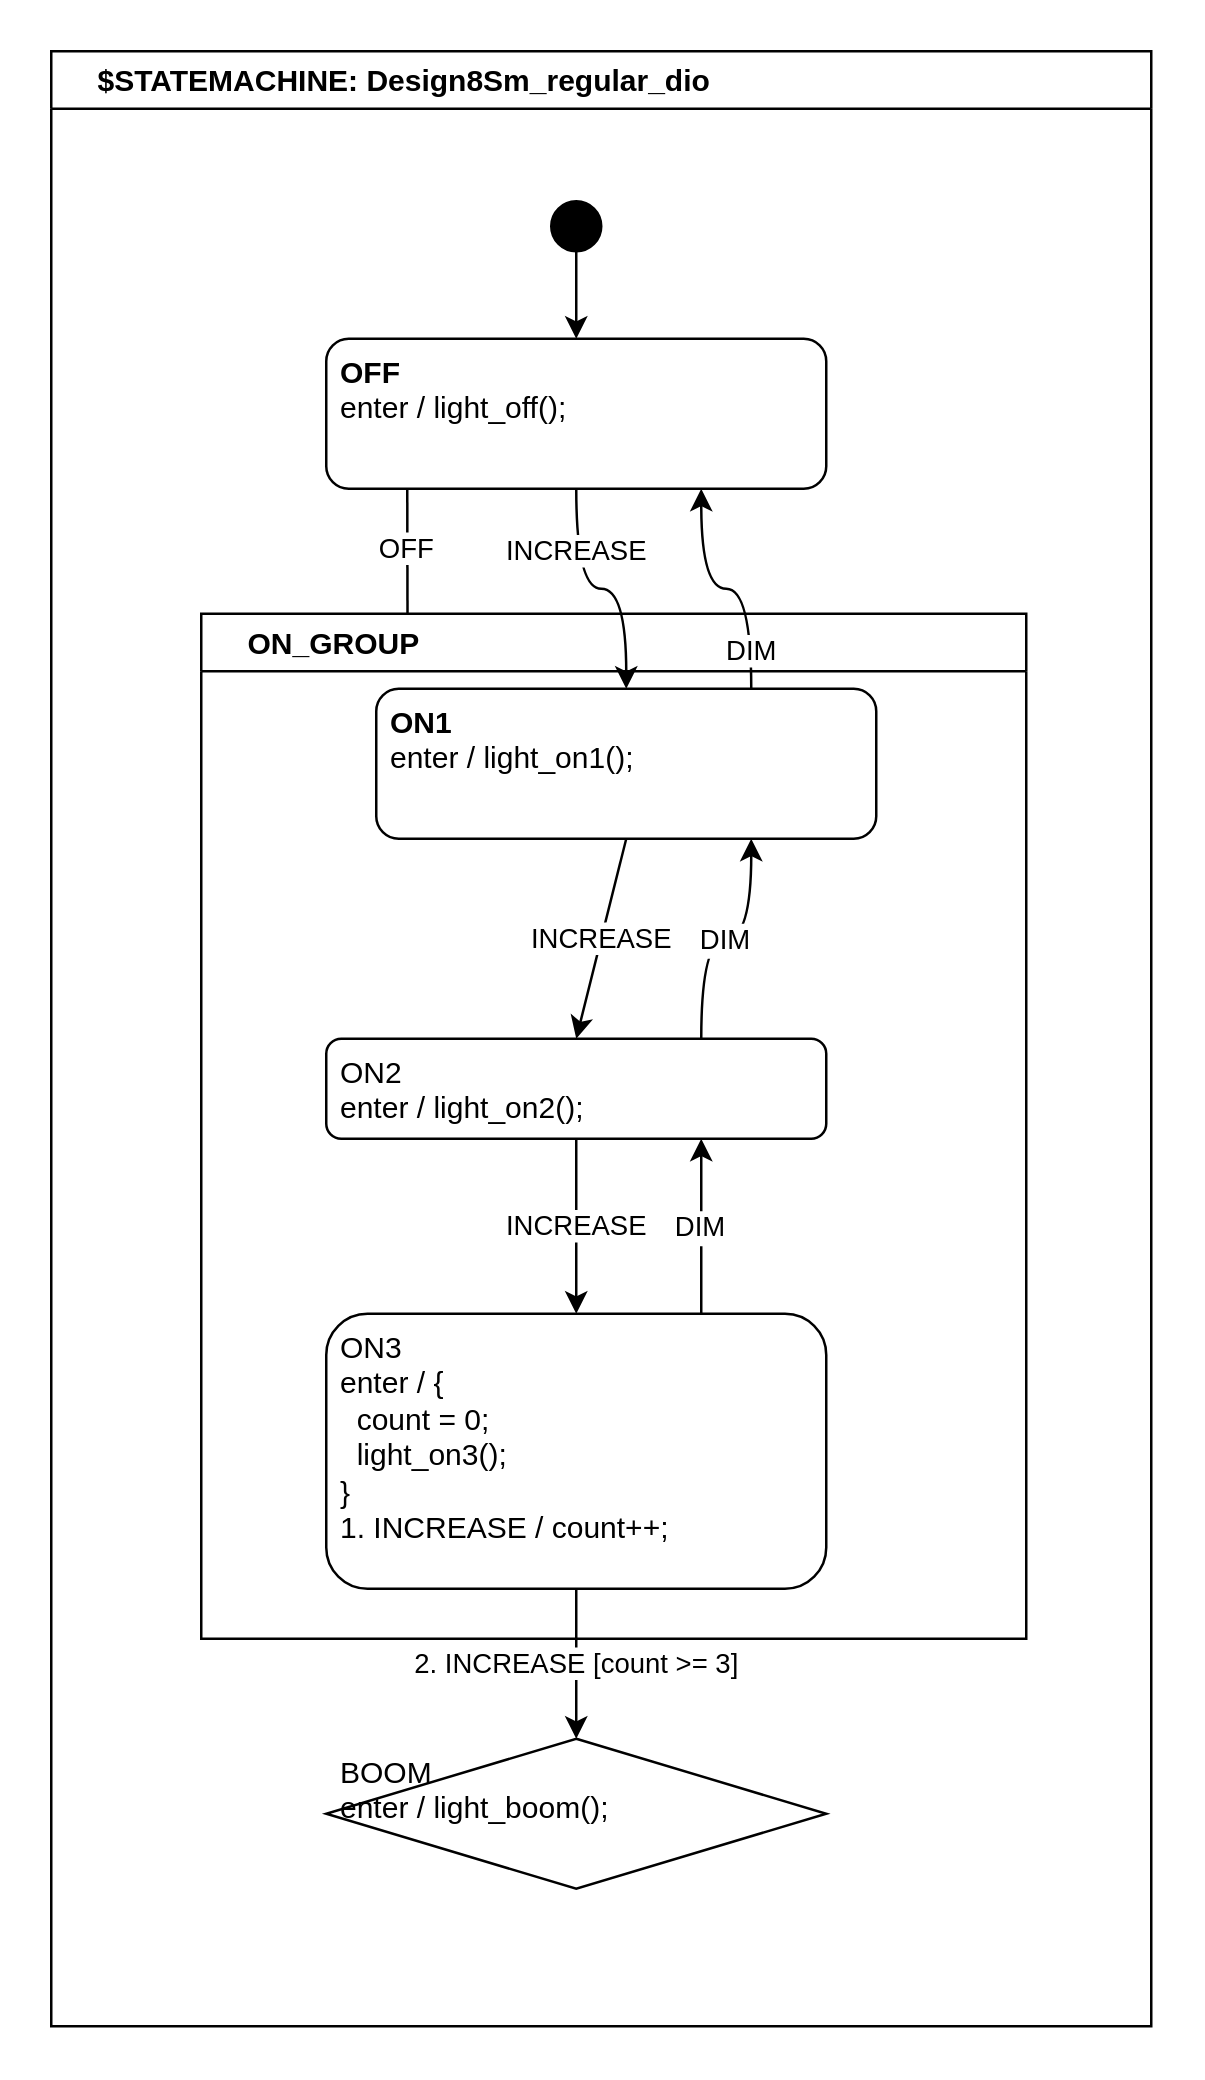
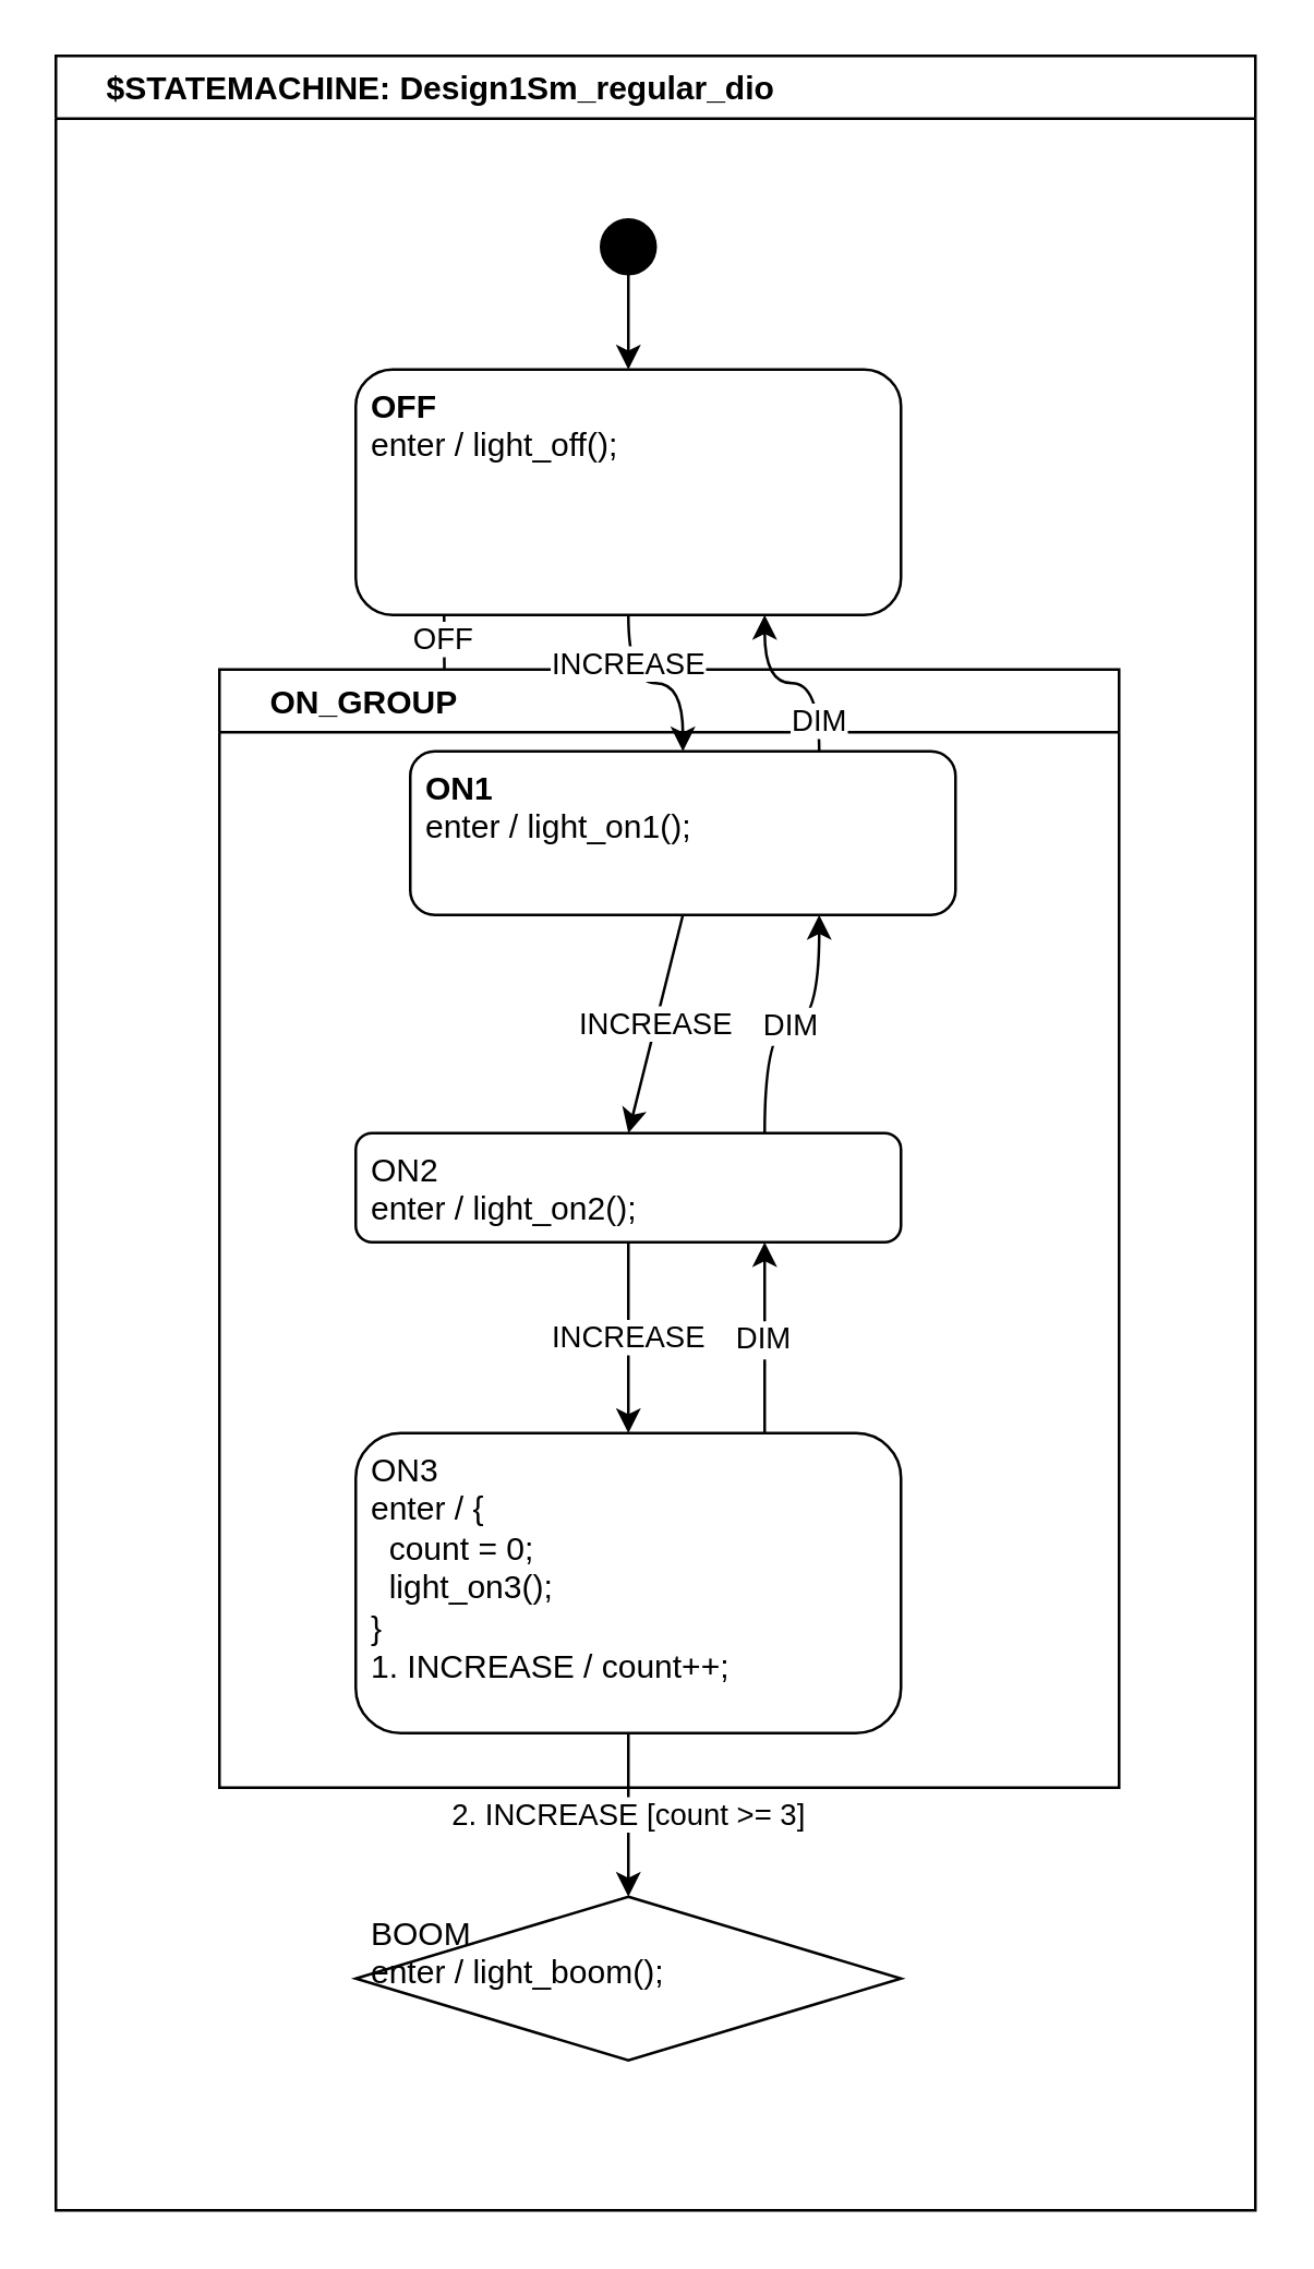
  <mxCell id="0" />
  <mxCell id="1" parent="0" />
- <mxCell id="2" value="$STATEMACHINE: Design8Sm_regular_dio" style="swimlane;fontStyle=1;align=left;spacingLeft=17;" parent="1" vertex="1"><mxGeometry x="20" y="20" width="440" height="790" as="geometry"><mxRectangle x="10" y="10" width="230" height="100" as="alternateBounds" /></mxGeometry></mxCell>
+ <mxCell id="2" value="$STATEMACHINE: Design1Sm_regular_dio" style="swimlane;fontStyle=1;align=left;spacingLeft=17;" parent="1" vertex="1"><mxGeometry x="20" y="20" width="440" height="790" as="geometry"><mxRectangle x="10" y="10" width="230" height="100" as="alternateBounds" /></mxGeometry></mxCell>
  <mxCell id="3" value="OFF" style="edgeStyle=none;html=1;exitX=0.25;exitY=0;exitDx=0;exitDy=0;entryX=0.162;entryY=0.98;entryDx=0;entryDy=0;entryPerimeter=0;endArrow=none;" parent="2" source="4" target="13" edge="1"><mxGeometry relative="1" as="geometry" /></mxCell>
  <mxCell id="4" value="ON_GROUP" style="swimlane;fontStyle=1;align=left;spacingLeft=17;" parent="2" vertex="1"><mxGeometry x="60" y="225" width="330" height="410" as="geometry"><mxRectangle x="65" y="230" width="140" height="40" as="alternateBounds" /></mxGeometry></mxCell>
  <mxCell id="5" value="INCREASE" style="rounded=0;orthogonalLoop=1;jettySize=auto;html=1;exitX=0.5;exitY=1;exitDx=0;exitDy=0;entryX=0.5;entryY=0;entryDx=0;entryDy=0;fontColor=default;" parent="4" source="6" target="9" edge="1"><mxGeometry relative="1" as="geometry" /></mxCell>
  <mxCell id="6" value="&lt;div&gt;&lt;b&gt;ON1&lt;/b&gt;&lt;/div&gt;&lt;div&gt;enter / light_on1();&lt;/div&gt;" style="rounded=1;whiteSpace=wrap;html=1;verticalAlign=top;align=left;spacingLeft=4;" parent="4" vertex="1"><mxGeometry x="70" y="30" width="200" height="60" as="geometry" /></mxCell>
  <mxCell id="7" value="INCREASE" style="edgeStyle=orthogonalEdgeStyle;curved=1;rounded=0;orthogonalLoop=1;jettySize=auto;html=1;entryX=0.5;entryY=0;entryDx=0;entryDy=0;fontColor=default;" parent="4" source="9" target="11" edge="1"><mxGeometry relative="1" as="geometry" /></mxCell>
  <mxCell id="8" value="DIM" style="edgeStyle=orthogonalEdgeStyle;curved=1;rounded=0;orthogonalLoop=1;jettySize=auto;exitX=0.75;exitY=0;exitDx=0;exitDy=0;entryX=0.75;entryY=1;entryDx=0;entryDy=0;fontColor=default;" parent="4" source="9" target="6" edge="1"><mxGeometry relative="1" as="geometry" /></mxCell>
  <mxCell id="9" value="&lt;div&gt;&lt;span&gt;ON2&lt;/span&gt;&lt;/div&gt;&lt;div&gt;&lt;span&gt;enter / light_on2();&lt;/span&gt;&lt;/div&gt;" style="rounded=1;whiteSpace=wrap;html=1;verticalAlign=top;align=left;spacingLeft=4;fontStyle=0" parent="4" vertex="1"><mxGeometry x="50" y="170" width="200" height="40" as="geometry" /></mxCell>
  <mxCell id="10" value="DIM" style="edgeStyle=orthogonalEdgeStyle;curved=1;rounded=0;orthogonalLoop=1;jettySize=auto;exitX=0.75;exitY=0;exitDx=0;exitDy=0;entryX=0.75;entryY=1;entryDx=0;entryDy=0;fontColor=default;comic=0;" parent="4" source="11" target="9" edge="1"><mxGeometry relative="1" as="geometry" /></mxCell>
  <mxCell id="11" value="&lt;div&gt;ON3&lt;/div&gt;&lt;div&gt;enter / {&lt;/div&gt;&lt;div&gt;&amp;nbsp; count = 0;&lt;/div&gt;&lt;div&gt;&amp;nbsp; light_on3();&lt;/div&gt;&lt;div&gt;}&lt;/div&gt;&lt;div&gt;1. INCREASE / count++;&lt;/div&gt;" style="rounded=1;whiteSpace=wrap;html=1;verticalAlign=top;align=left;spacingLeft=4;fontStyle=0" parent="4" vertex="1"><mxGeometry x="50" y="280" width="200" height="110" as="geometry" /></mxCell>
  <mxCell id="12" value="INCREASE" style="edgeStyle=orthogonalEdgeStyle;curved=1;rounded=0;orthogonalLoop=1;jettySize=auto;html=1;entryX=0.5;entryY=0;entryDx=0;entryDy=0;fontColor=default;" parent="2" source="13" target="6" edge="1"><mxGeometry x="-0.5" relative="1" as="geometry"><mxPoint as="offset" /></mxGeometry></mxCell>
- <mxCell id="13" value="&lt;div&gt;&lt;b&gt;OFF&lt;/b&gt;&lt;/div&gt;&lt;div&gt;enter / light_off();&lt;/div&gt;" style="rounded=1;whiteSpace=wrap;html=1;verticalAlign=top;align=left;spacingLeft=4;" parent="2" vertex="1"><mxGeometry x="110" y="115" width="200" height="60" as="geometry" /></mxCell>
+ <mxCell id="13" value="&lt;div&gt;&lt;b&gt;OFF&lt;/b&gt;&lt;/div&gt;&lt;div&gt;enter / light_off();&lt;/div&gt;" style="rounded=1;whiteSpace=wrap;html=1;verticalAlign=top;align=left;spacingLeft=4;" parent="2" vertex="1"><mxGeometry x="110" y="115" width="200" height="90" as="geometry" /></mxCell>
  <mxCell id="14" value="" style="edgeStyle=orthogonalEdgeStyle;curved=1;rounded=0;comic=0;orthogonalLoop=1;jettySize=auto;html=0;fontColor=default;" parent="2" source="15" target="13" edge="1"><mxGeometry relative="1" as="geometry" /></mxCell>
  <mxCell id="15" value="$initial_state" style="ellipse;whiteSpace=wrap;html=1;fillColor=#000000;fontColor=none;noLabel=1;" parent="2" vertex="1"><mxGeometry x="200" y="60" width="20" height="20" as="geometry" /></mxCell>
  <mxCell id="16" value="DIM" style="edgeStyle=orthogonalEdgeStyle;curved=1;rounded=0;orthogonalLoop=1;jettySize=auto;html=1;exitX=0.75;exitY=0;exitDx=0;exitDy=0;entryX=0.75;entryY=1;entryDx=0;entryDy=0;fontColor=default;" parent="2" source="6" target="13" edge="1"><mxGeometry x="-0.7" relative="1" as="geometry"><mxPoint as="offset" /></mxGeometry></mxCell>
  <mxCell id="17" value="2. INCREASE [count &amp;gt;= 3]" style="edgeStyle=orthogonalEdgeStyle;curved=1;rounded=0;orthogonalLoop=1;jettySize=auto;html=1;fontColor=default;" parent="2" source="11" target="18" edge="1"><mxGeometry relative="1" as="geometry" /></mxCell>
  <mxCell id="18" value="&lt;div&gt;BOOM&lt;/div&gt;&lt;div&gt;enter / light_boom();&lt;/div&gt;" style="rhombus;whiteSpace=wrap;html=1;verticalAlign=top;align=left;spacingLeft=4;fontStyle=0;" parent="2" vertex="1"><mxGeometry x="110" y="675" width="200" height="60" as="geometry" /></mxCell>
